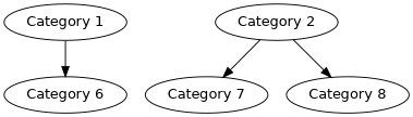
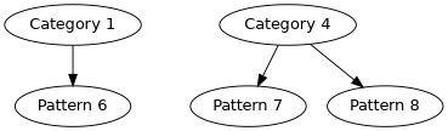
  digraph {
    fontname="DejaVu Sans"
    node [fontname="DejaVu Sans"]
    edge [fontname="DejaVu Sans"]
    n1 [label="Category 1"]
-   "Pattern 6" [label="Category 6"]
-   "Category 4" [label="Category 2"]
-   "Pattern 7" [label="Category 7"]
-   "Pattern 8" [label="Category 8"]
+   "Pattern 6"
+   "Category 4"
+   "Pattern 7"
+   "Pattern 8"
    n1 -> "Pattern 6"
    "Category 4" -> "Pattern 7"
    "Category 4" -> "Pattern 8"
  }
